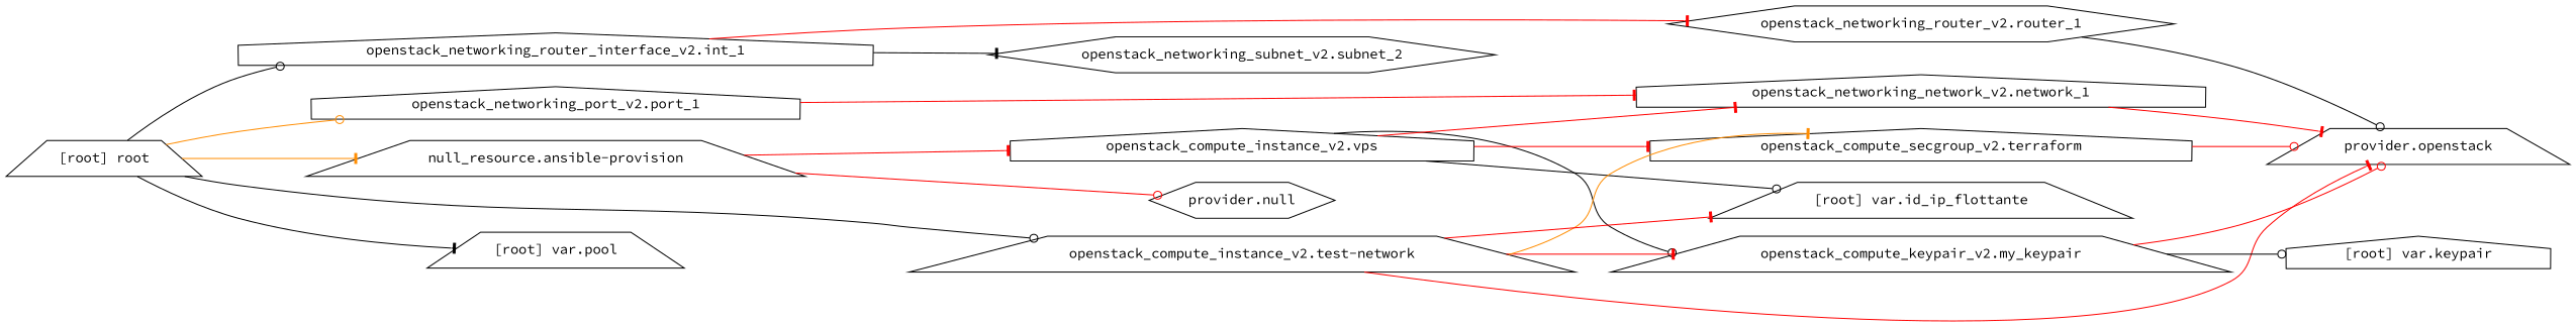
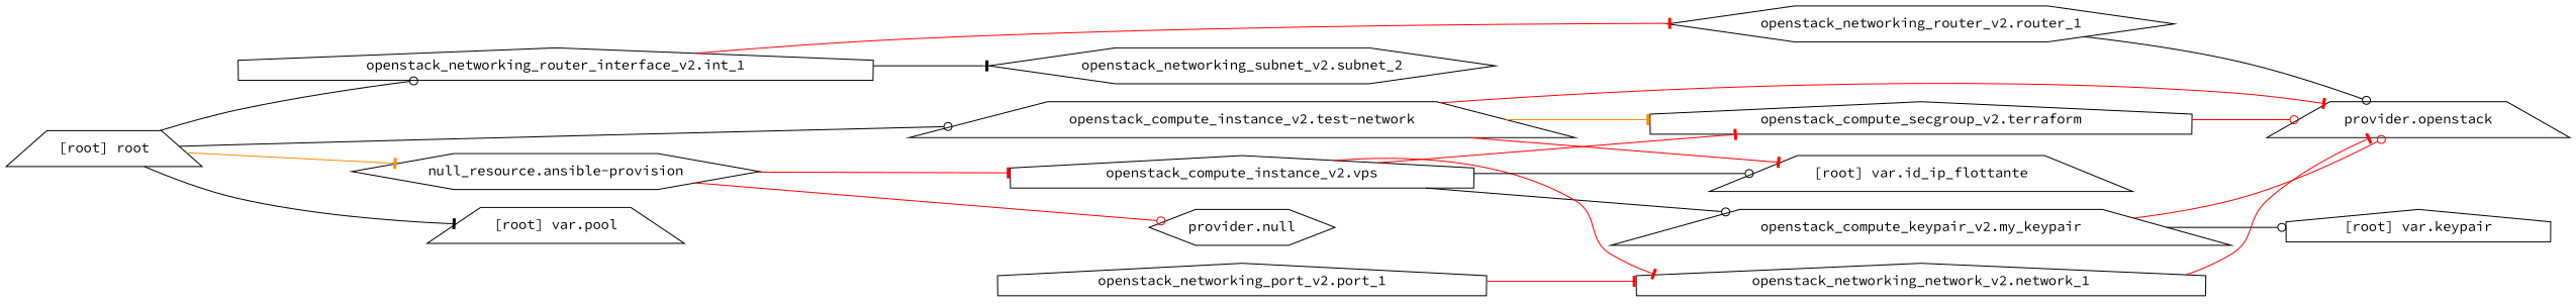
  digraph {
    compound=true
    fontname="Source Code Pro"
    newrank=true
    rankdir=LR
    node [fontname="Source Code Pro" shape=house]
    edge [arrowhead=tee color=red fontname="Source Code Pro"]
-   n1 [label="null_resource.ansible-provision" shape=trapezium]
+   n1 [label="null_resource.ansible-provision" shape=hexagon]
    n2 [label="openstack_compute_instance_v2.vps"]
    n3 [label="provider.null" shape=hexagon]
    n4 [label="openstack_compute_instance_v2.test-network" shape=trapezium]
    n5 [label="openstack_compute_keypair_v2.my_keypair" shape=trapezium]
    n6 [label="openstack_compute_secgroup_v2.terraform"]
    n7 [label="openstack_networking_network_v2.network_1"]
    "[root] var.id_ip_flottante" [shape=trapezium]
    n9 [label="provider.openstack" shape=trapezium]
    "[root] var.keypair"
    n11 [label="openstack_networking_port_v2.port_1"]
    n12 [label="openstack_networking_router_interface_v2.int_1"]
    n13 [label="openstack_networking_router_v2.router_1" shape=hexagon]
    n14 [label="openstack_networking_subnet_v2.subnet_2" shape=hexagon]
    "[root] root" [shape=trapezium]
    "[root] var.pool" [shape=trapezium]
    subgraph sub_1 {
      n1
      n2
      n3
      n4
      n5
      n6
      n7
      "[root] var.id_ip_flottante"
      n9
      "[root] var.keypair"
      n11
      n12
      n13
      n14
      "[root] root"
      "[root] var.pool"
    }
    n1 -> n2
    n1 -> n3 [arrowhead=odot]
    n2 -> n5 [arrowhead=odot color=black]
    n2 -> n6
    n2 -> n7
    n2 -> "[root] var.id_ip_flottante" [arrowhead=odot color=black]
-   n4 -> n5
    n4 -> n6 [color=darkorange]
    n4 -> "[root] var.id_ip_flottante"
    n4 -> n9
    n5 -> n9 [arrowhead=odot]
    n5 -> "[root] var.keypair" [arrowhead=odot color=black]
    n6 -> n9 [arrowhead=odot]
    n7 -> n9
    n11 -> n7
    n12 -> n13
    n12 -> n14 [color=black]
    n13 -> n9 [arrowhead=odot color=black]
    "[root] root" -> n1 [color=darkorange]
    "[root] root" -> n4 [arrowhead=odot color=black]
-   "[root] root" -> n11 [arrowhead=odot color=darkorange]
    "[root] root" -> n12 [arrowhead=odot color=black]
    "[root] root" -> "[root] var.pool" [color=black]
  }
